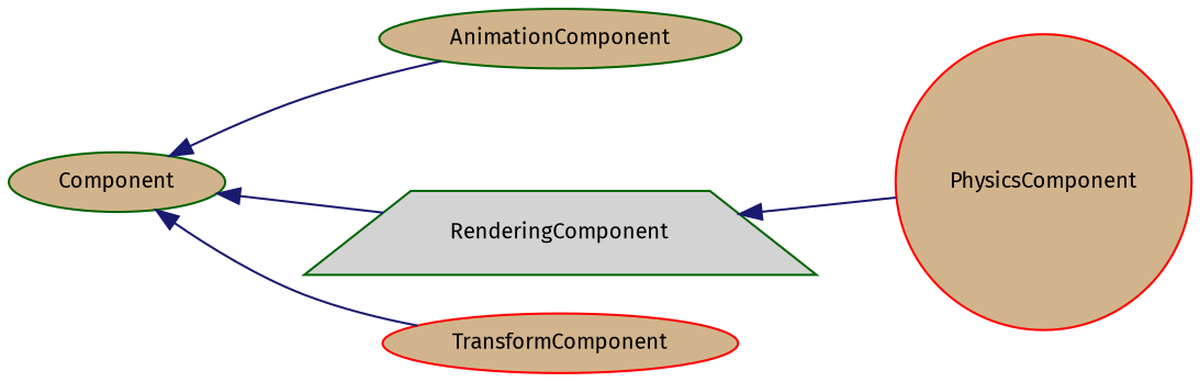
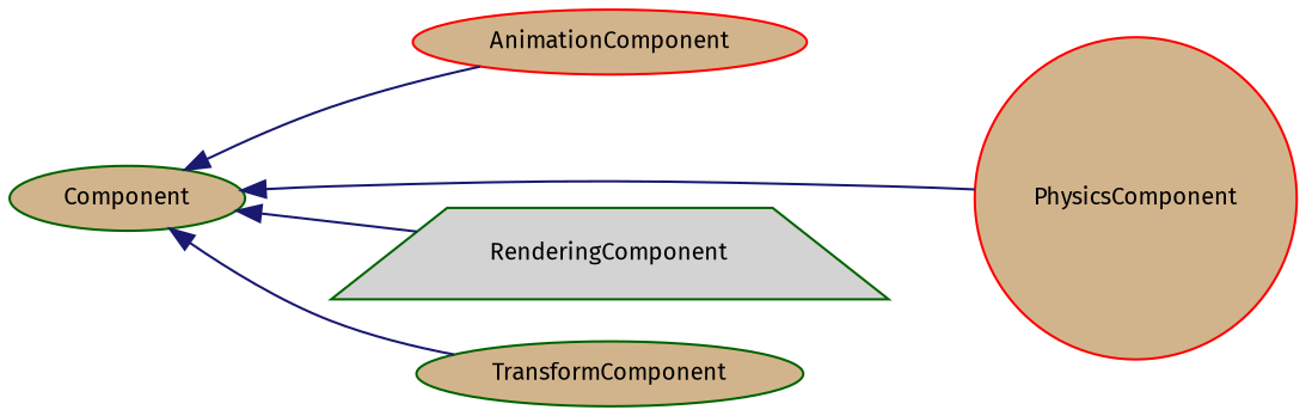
  digraph {
    fontname="Fira Sans"
    rankdir=LR
    node [color=darkgreen fillcolor=tan fontname="Fira Sans" fontsize=10 shape=ellipse style=filled]
    edge [color=midnightblue dir=back fontname="Fira Sans" fontsize=10 labelfontname=Helvetica labelfontsize=10 style=solid]
    n1 [fontcolor=black height=0.2 label=Component width=0.4]
-   n2 [height=0.2 label=AnimationComponent width=0.4]
+   n2 [color=red height=0.2 label=AnimationComponent width=0.4]
    n3 [color=red height=0.2 label=PhysicsComponent shape=circle width=0.4]
    n4 [fillcolor=lightgrey height=0.2 label=RenderingComponent shape=trapezium width=0.4]
-   n5 [color=red height=0.2 label=TransformComponent width=0.4]
+   n5 [height=0.2 label=TransformComponent width=0.4]
    n1 -> n2
-   n4 -> n3
+   n1 -> n3
    n1 -> n4
    n1 -> n5
  }
